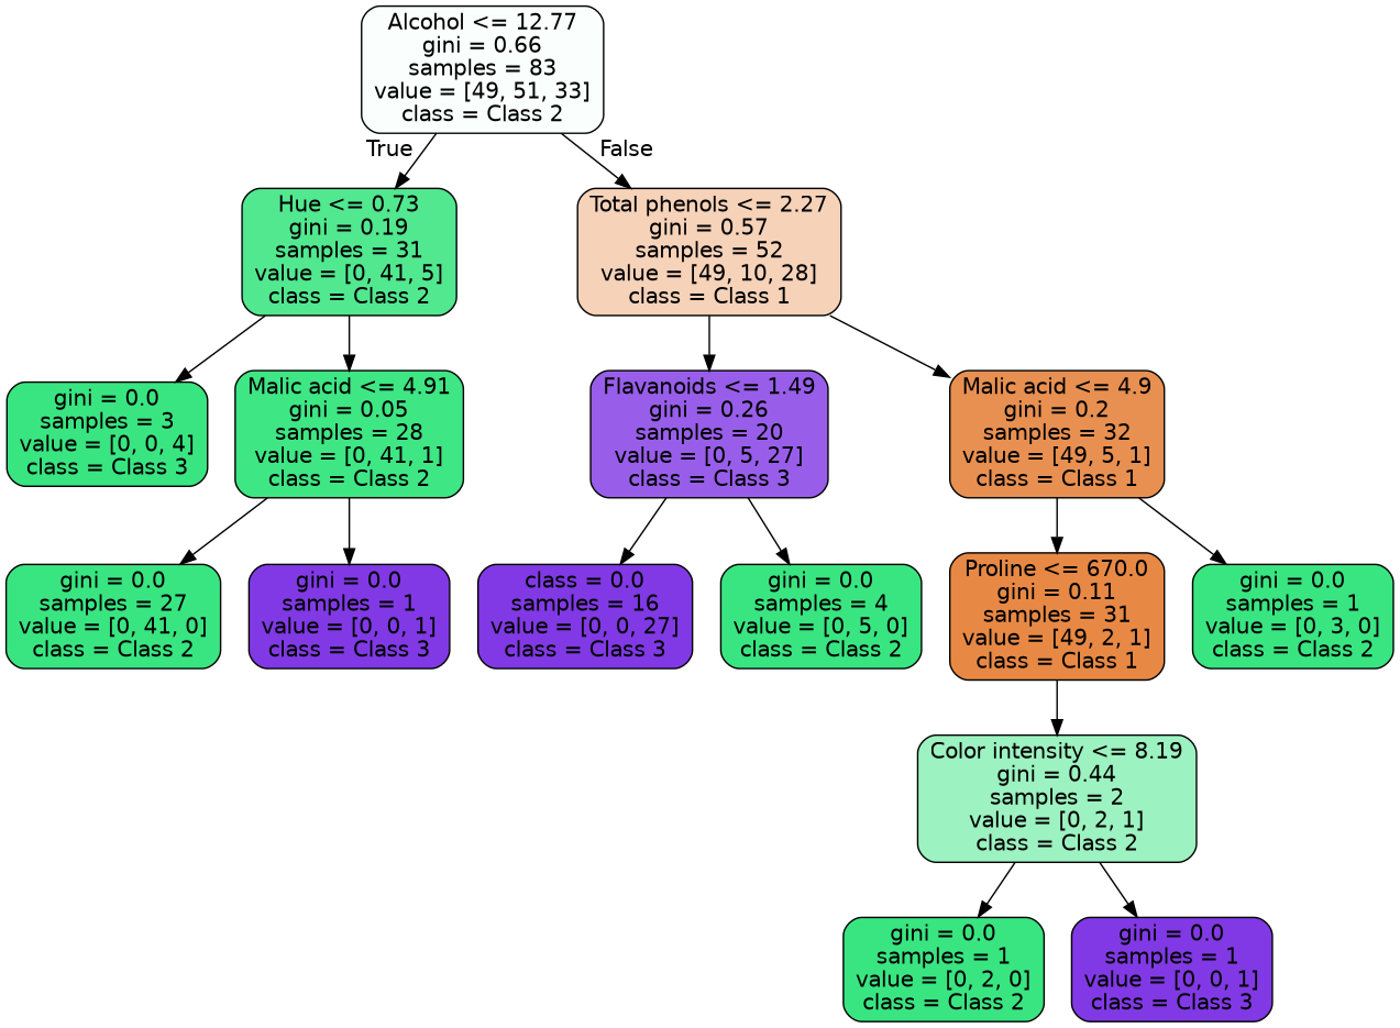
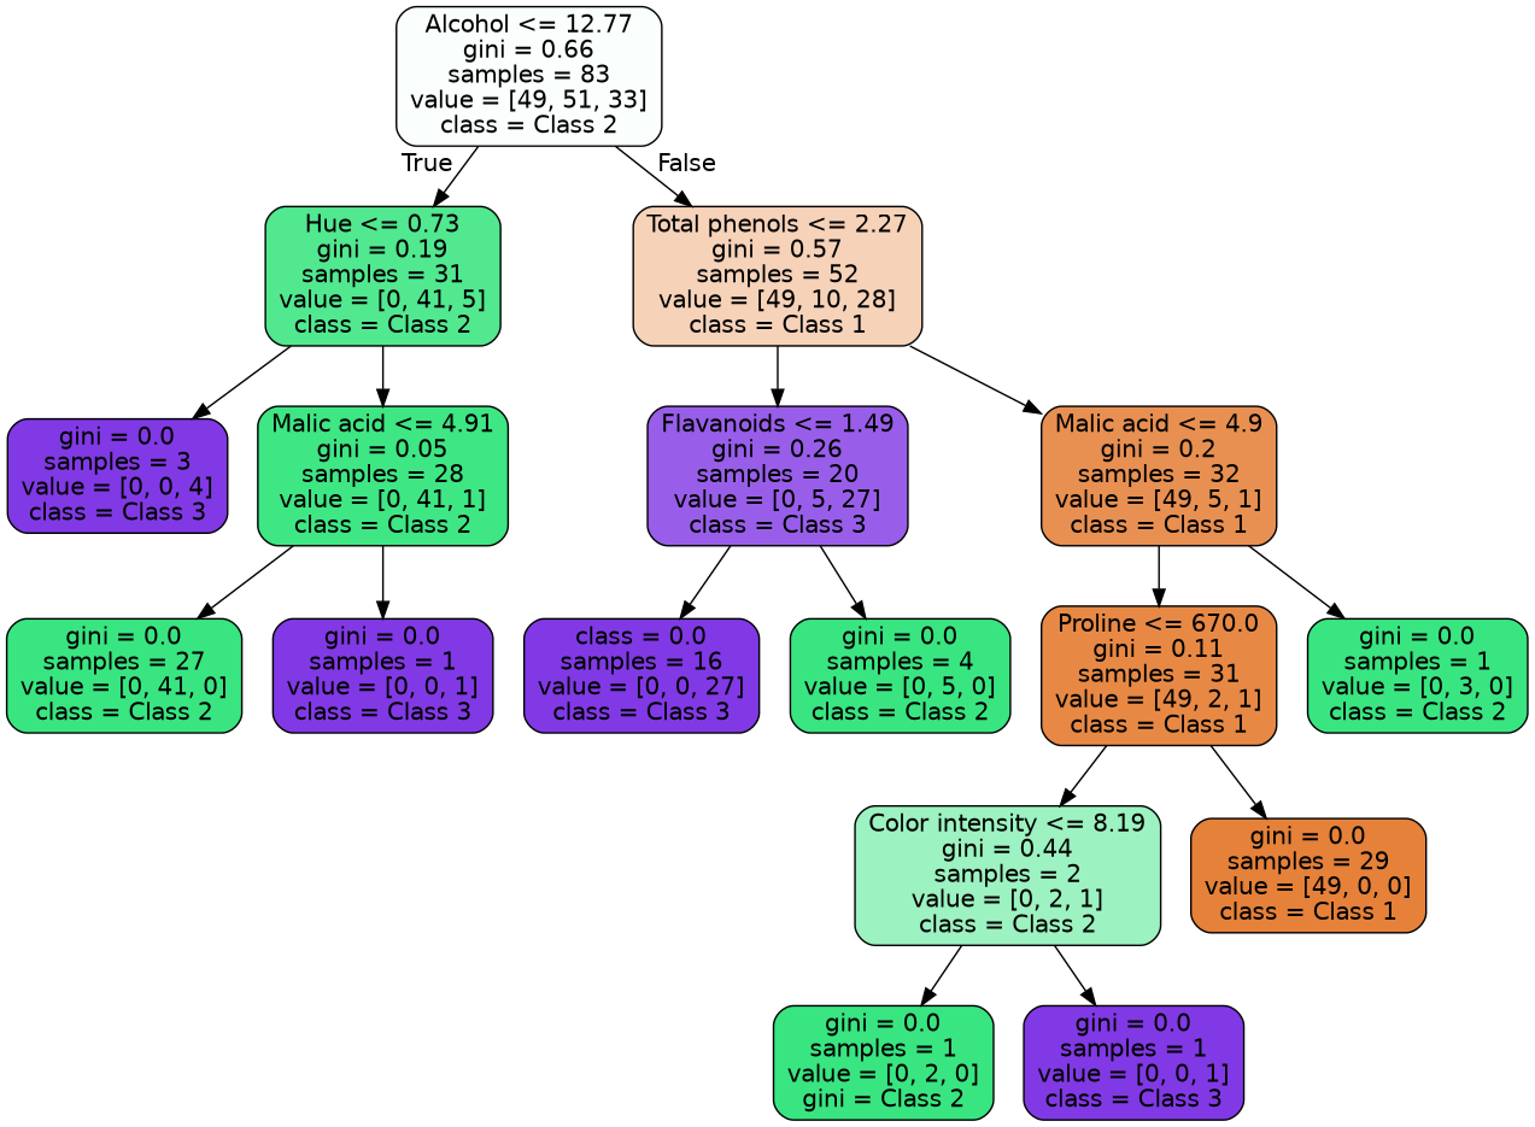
  digraph {
    node [color=black fillcolor="#8139e5" fontname=helvetica shape=box style="filled, rounded"]
    edge [fontname=helvetica]
    n1 [fillcolor="#fafefc" label="Alcohol <= 12.77\ngini = 0.66\nsamples = 83\nvalue = [49, 51, 33]\nclass = Class 2"]
    n2 [fillcolor="#51e890" label="Hue <= 0.73\ngini = 0.19\nsamples = 31\nvalue = [0, 41, 5]\nclass = Class 2"]
    n3 [fillcolor="#f6d2b9" label="Total phenols <= 2.27\ngini = 0.57\nsamples = 52\nvalue = [49, 10, 28]\nclass = Class 1"]
-   n4 [fillcolor="#39e581" label="gini = 0.0\nsamples = 3\nvalue = [0, 0, 4]\nclass = Class 3"]
+   n4 [label="gini = 0.0\nsamples = 3\nvalue = [0, 0, 4]\nclass = Class 3"]
    n5 [fillcolor="#3ee684" label="Malic acid <= 4.91\ngini = 0.05\nsamples = 28\nvalue = [0, 41, 1]\nclass = Class 2"]
    n6 [fillcolor="#985eea" label="Flavanoids <= 1.49\ngini = 0.26\nsamples = 20\nvalue = [0, 5, 27]\nclass = Class 3"]
    n7 [fillcolor="#e89051" label="Malic acid <= 4.9\ngini = 0.2\nsamples = 32\nvalue = [49, 5, 1]\nclass = Class 1"]
    n8 [fillcolor="#39e581" label="gini = 0.0\nsamples = 27\nvalue = [0, 41, 0]\nclass = Class 2"]
    n9 [label="gini = 0.0\nsamples = 1\nvalue = [0, 0, 1]\nclass = Class 3"]
    n10 [label="class = 0.0\nsamples = 16\nvalue = [0, 0, 27]\nclass = Class 3"]
    n11 [fillcolor="#39e581" label="gini = 0.0\nsamples = 4\nvalue = [0, 5, 0]\nclass = Class 2"]
    n12 [fillcolor="#e78945" label="Proline <= 670.0\ngini = 0.11\nsamples = 31\nvalue = [49, 2, 1]\nclass = Class 1"]
    n13 [fillcolor="#39e581" label="gini = 0.0\nsamples = 1\nvalue = [0, 3, 0]\nclass = Class 2"]
    n14 [fillcolor="#9cf2c0" label="Color intensity <= 8.19\ngini = 0.44\nsamples = 2\nvalue = [0, 2, 1]\nclass = Class 2"]
-   n16 [fillcolor="#39e581" label="gini = 0.0\nsamples = 1\nvalue = [0, 2, 0]\nclass = Class 2"]
+   n15 [fillcolor="#e58139" label="gini = 0.0\nsamples = 29\nvalue = [49, 0, 0]\nclass = Class 1"]
+   n16 [fillcolor="#39e581" label="gini = 0.0\nsamples = 1\nvalue = [0, 2, 0]\ngini = Class 2"]
    n17 [label="gini = 0.0\nsamples = 1\nvalue = [0, 0, 1]\nclass = Class 3"]
    n1 -> n2 [headlabel=True labelangle=45 labeldistance=2.5]
    n1 -> n3 [headlabel=False labelangle=-45 labeldistance=2.5]
    n2 -> n4
    n2 -> n5
    n3 -> n6
    n3 -> n7
    n5 -> n8
    n5 -> n9
    n6 -> n10
    n6 -> n11
    n7 -> n12
    n7 -> n13
    n12 -> n14
+   n12 -> n15
    n14 -> n16
    n14 -> n17
  }
